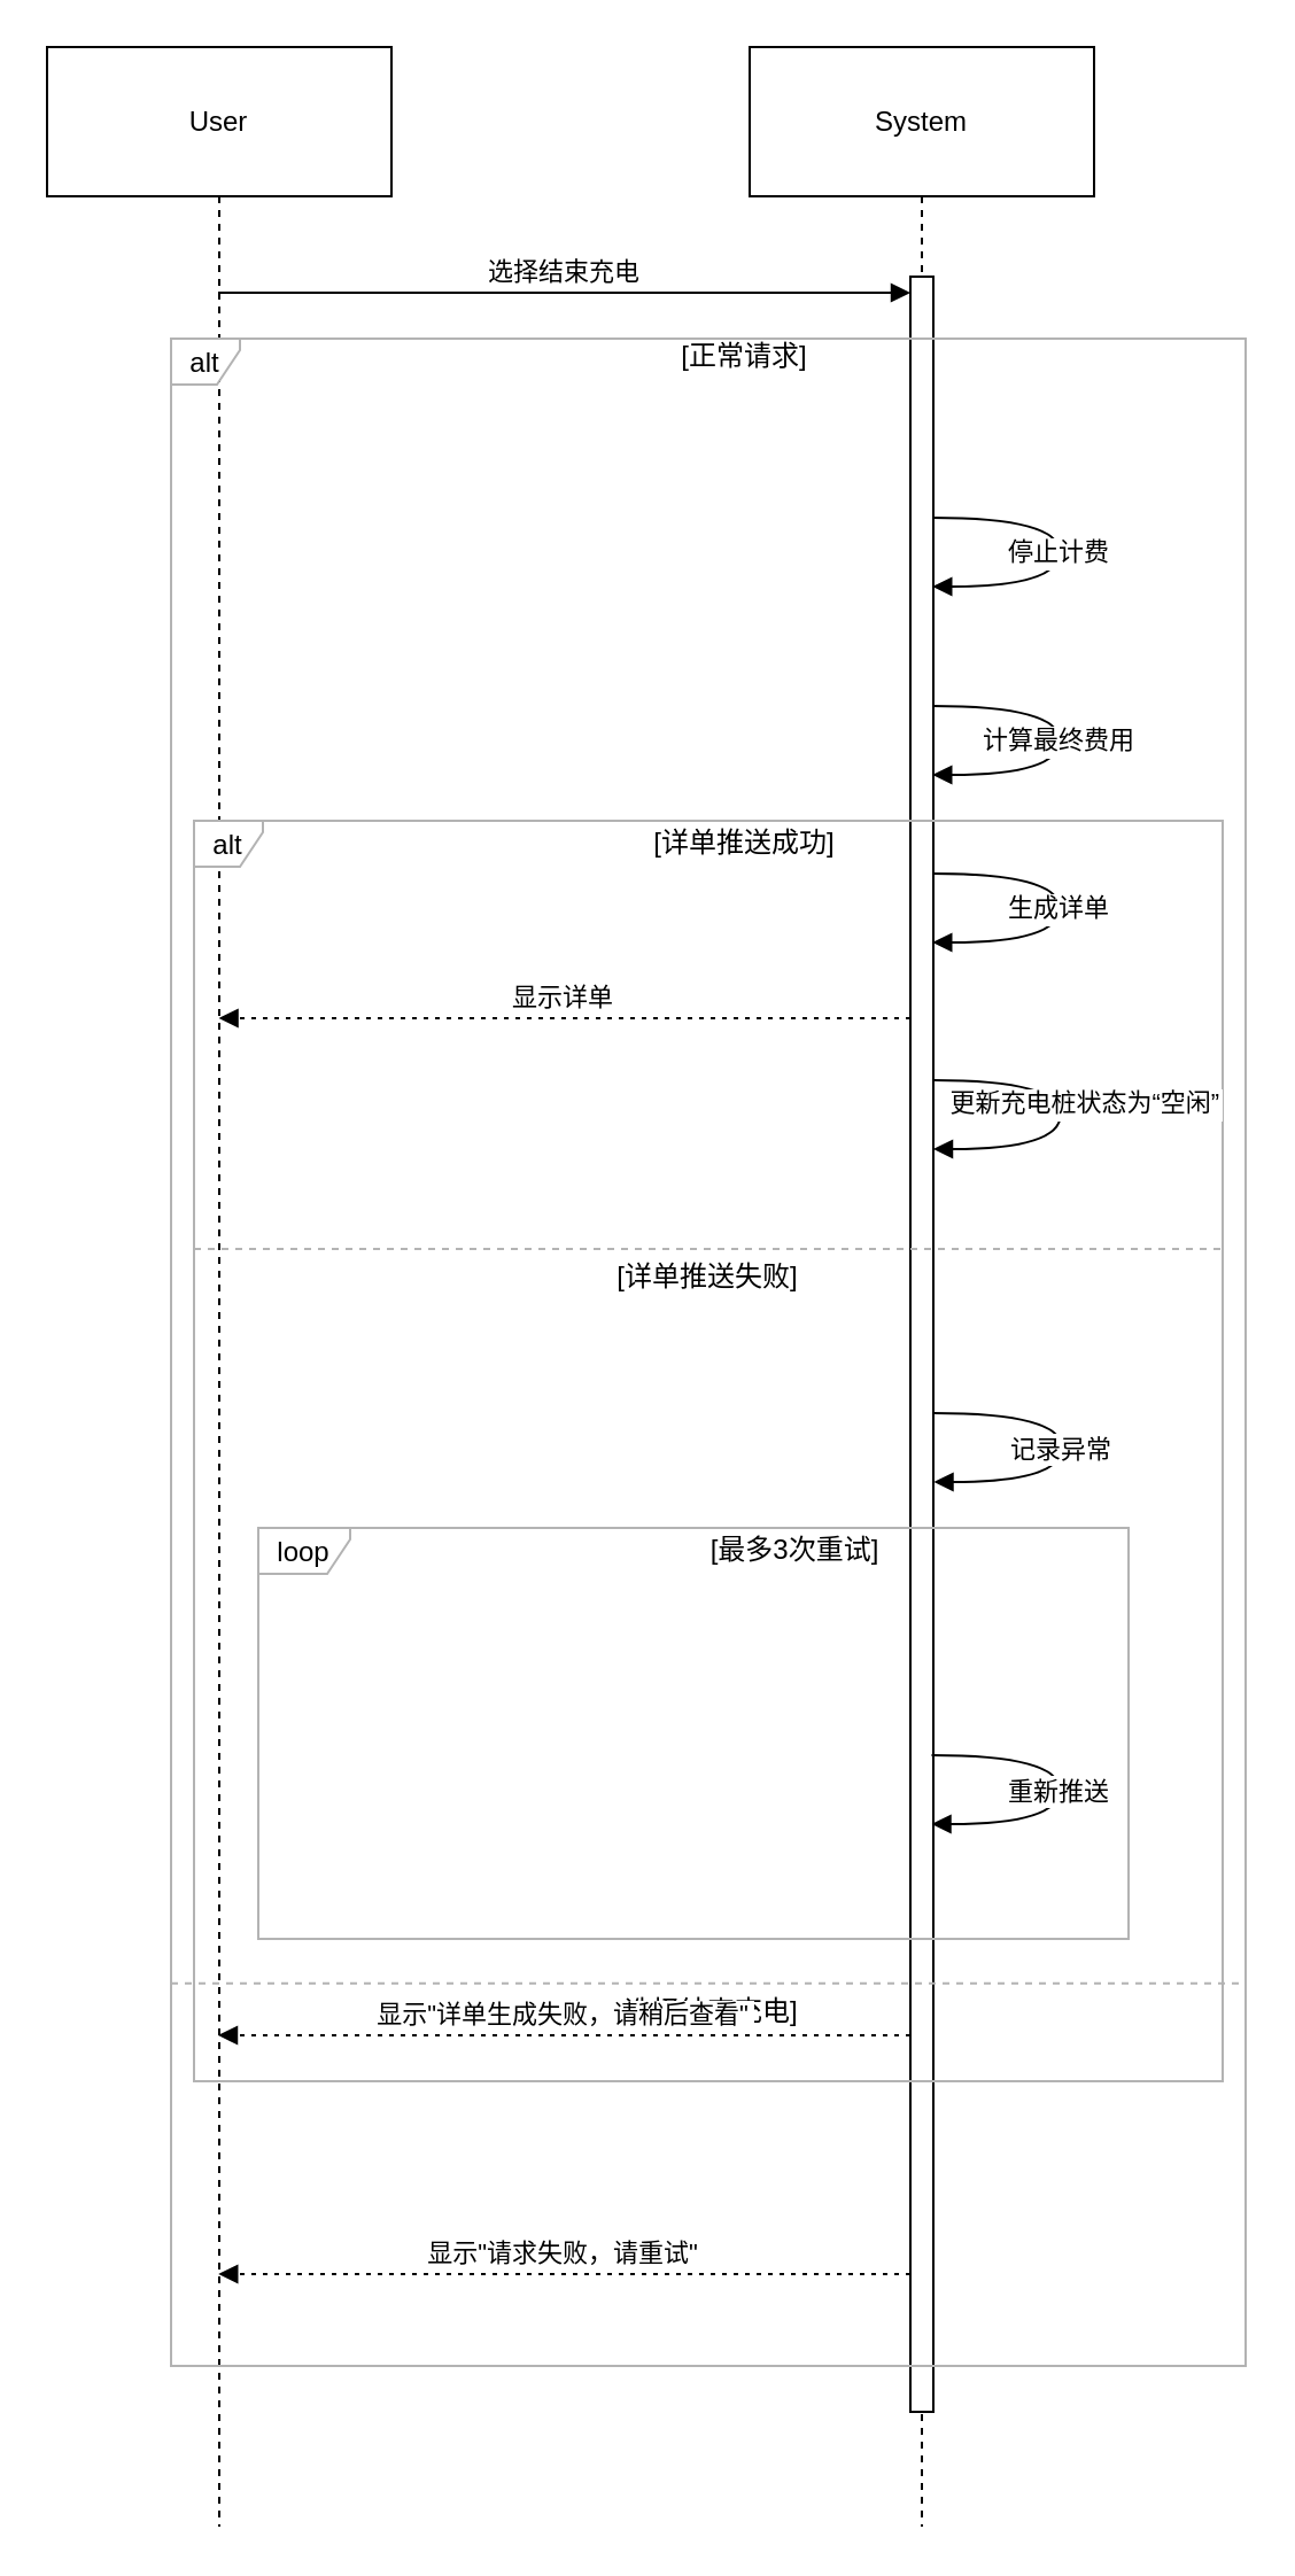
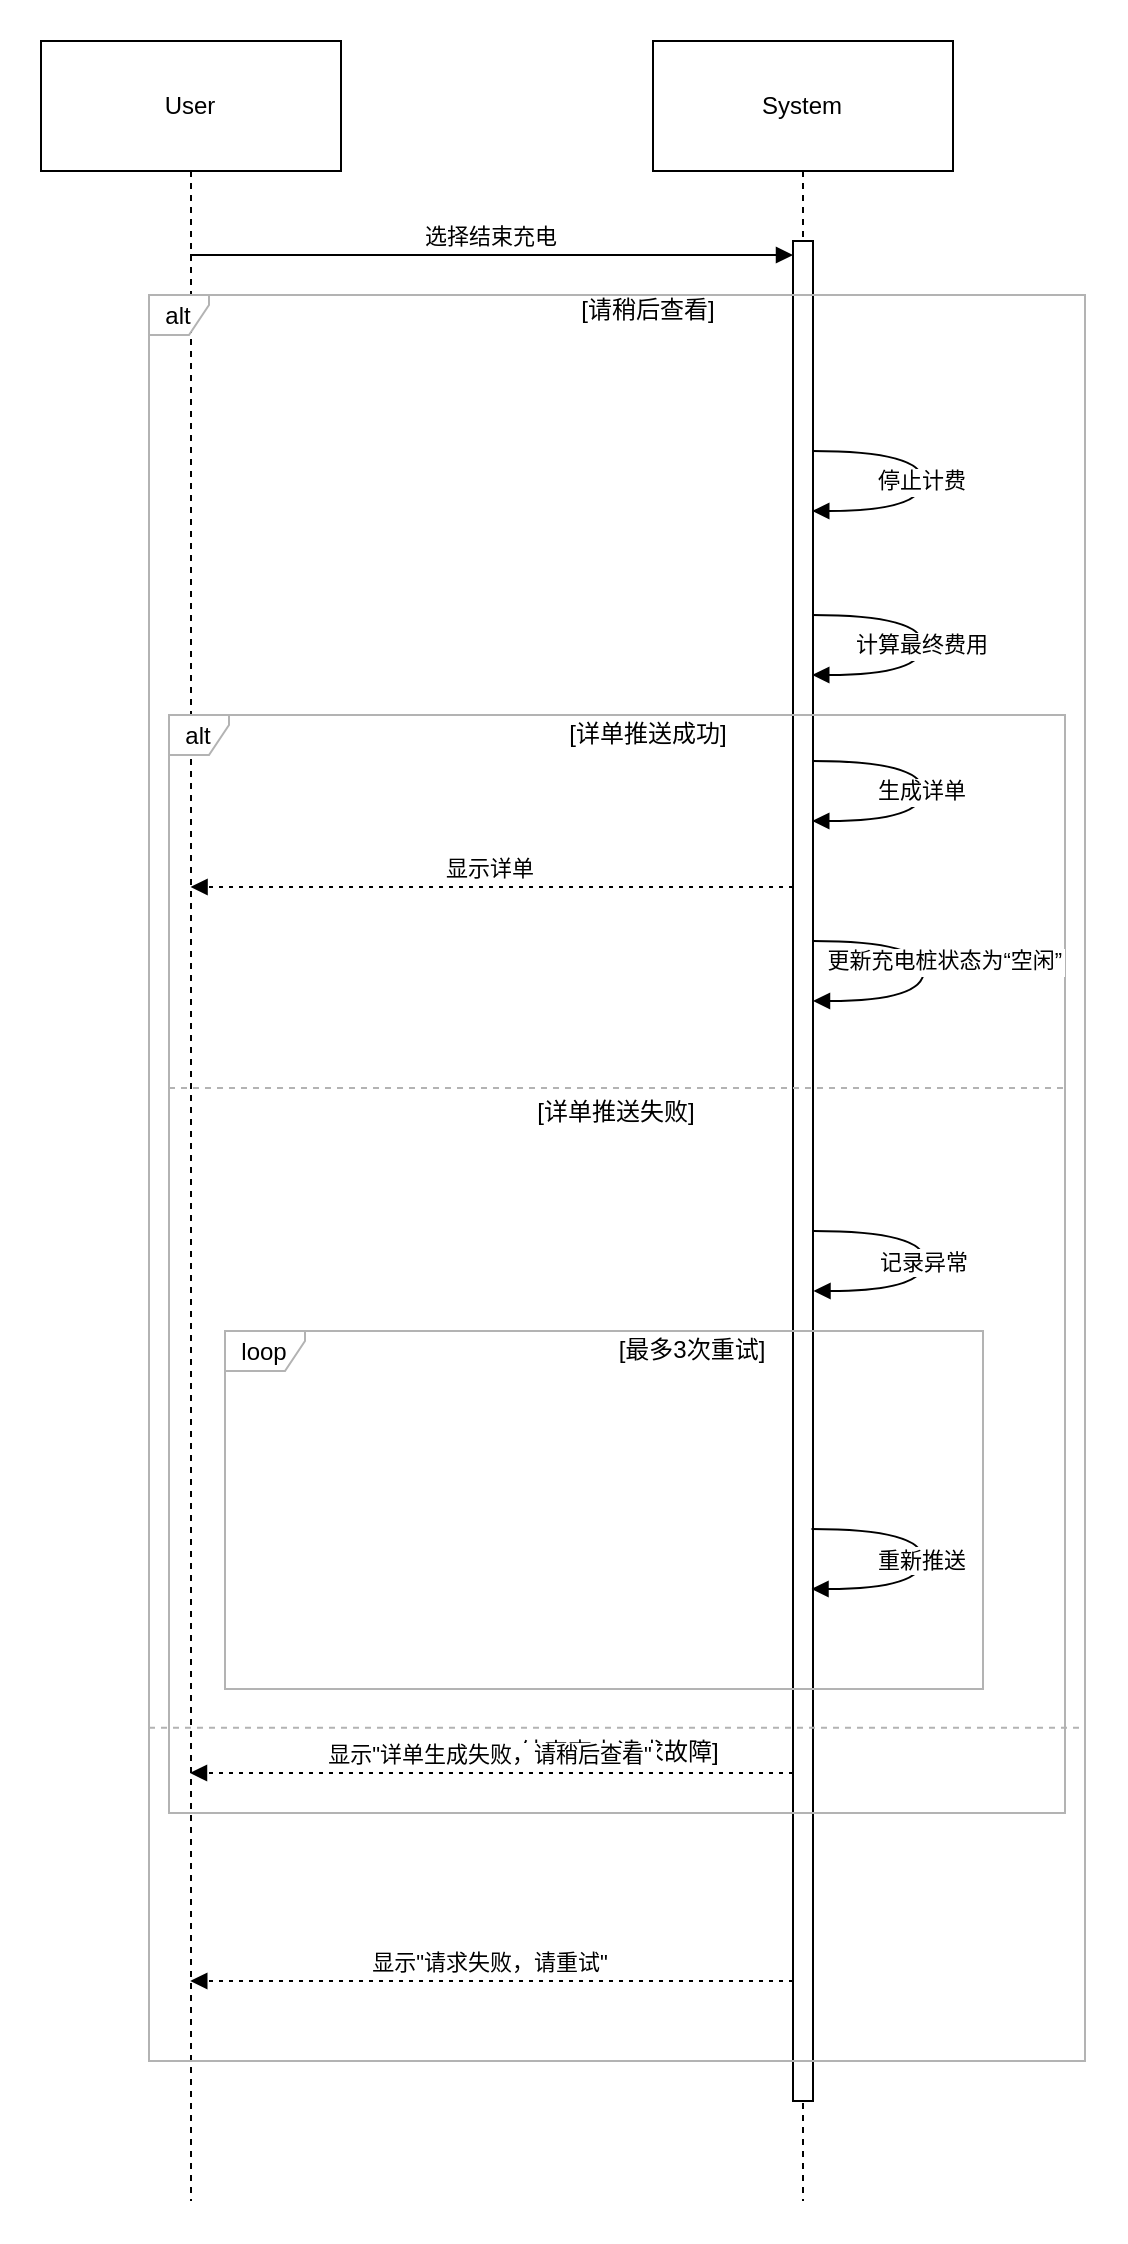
  <mxCell id="0" />
  <mxCell id="1" parent="0" />
  <mxCell id="2" value="User" style="shape=umlLifeline;perimeter=lifelinePerimeter;whiteSpace=wrap;container=1;dropTarget=0;collapsible=0;recursiveResize=0;outlineConnect=0;portConstraint=eastwest;newEdgeStyle={&quot;edgeStyle&quot;:&quot;elbowEdgeStyle&quot;,&quot;elbow&quot;:&quot;vertical&quot;,&quot;curved&quot;:0,&quot;rounded&quot;:0};size=65;" vertex="1" parent="1"><mxGeometry x="20" y="20" width="150" height="1080" as="geometry" /></mxCell>
  <mxCell id="3" value="System" style="shape=umlLifeline;perimeter=lifelinePerimeter;whiteSpace=wrap;container=1;dropTarget=0;collapsible=0;recursiveResize=0;outlineConnect=0;portConstraint=eastwest;newEdgeStyle={&quot;edgeStyle&quot;:&quot;elbowEdgeStyle&quot;,&quot;elbow&quot;:&quot;vertical&quot;,&quot;curved&quot;:0,&quot;rounded&quot;:0};size=65;" vertex="1" parent="1"><mxGeometry x="326" y="20" width="150" height="1080" as="geometry" /></mxCell>
  <mxCell id="4" value="" style="points=[];perimeter=orthogonalPerimeter;outlineConnect=0;targetShapes=umlLifeline;portConstraint=eastwest;newEdgeStyle={&quot;edgeStyle&quot;:&quot;elbowEdgeStyle&quot;,&quot;elbow&quot;:&quot;vertical&quot;,&quot;curved&quot;:0,&quot;rounded&quot;:0}" vertex="1" parent="3"><mxGeometry x="70" width="10" as="geometry" /></mxCell>
  <mxCell id="5" value="" style="html=1;points=[[0,0,0,0,5],[0,1,0,0,-5],[1,0,0,0,5],[1,1,0,0,-5]];perimeter=orthogonalPerimeter;outlineConnect=0;targetShapes=umlLifeline;portConstraint=eastwest;newEdgeStyle={&quot;curved&quot;:0,&quot;rounded&quot;:0};" vertex="1" parent="3"><mxGeometry x="70" y="100" width="10" height="930" as="geometry" /></mxCell>
  <mxCell id="6" value="loop" style="shape=umlFrame;pointerEvents=0;dropTarget=0;strokeColor=#B3B3B3;height=20;width=40" vertex="1" parent="1"><mxGeometry x="112" y="665" width="379" height="179" as="geometry" /></mxCell>
  <mxCell id="7" value="[最多3次重试]" style="text;strokeColor=none;fillColor=none;align=center;verticalAlign=middle;whiteSpace=wrap;" vertex="1" parent="6"><mxGeometry x="89.176" width="289.824" height="20" as="geometry" /></mxCell>
  <mxCell id="8" value="alt" style="shape=umlFrame;pointerEvents=0;dropTarget=0;strokeColor=#B3B3B3;height=20;width=30" vertex="1" parent="1"><mxGeometry x="84" y="357" width="448" height="549" as="geometry" /></mxCell>
  <mxCell id="9" value="[详单推送成功]" style="text;strokeColor=none;fillColor=none;align=center;verticalAlign=middle;whiteSpace=wrap;" vertex="1" parent="8"><mxGeometry x="32.23" width="415.77" height="20" as="geometry" /></mxCell>
  <mxCell id="10" value="[详单推送失败]" style="shape=line;dashed=1;whiteSpace=wrap;verticalAlign=top;labelPosition=center;verticalLabelPosition=middle;align=center;strokeColor=#B3B3B3;" vertex="1" parent="8"><mxGeometry y="185" width="448.0" height="3" as="geometry" /></mxCell>
  <mxCell id="11" value="alt" style="shape=umlFrame;pointerEvents=0;dropTarget=0;strokeColor=#B3B3B3;height=20;width=30" vertex="1" parent="1"><mxGeometry x="74" y="147" width="468" height="883" as="geometry" /></mxCell>
- <mxCell id="12" value="[正常请求]" style="text;strokeColor=none;fillColor=none;align=center;verticalAlign=middle;whiteSpace=wrap;" vertex="1" parent="11"><mxGeometry x="32.128" width="435.872" height="16.708" as="geometry" /></mxCell>
- <mxCell id="13" value="[选择结束充电]" style="shape=line;dashed=1;whiteSpace=wrap;verticalAlign=top;labelPosition=center;verticalLabelPosition=middle;align=center;strokeColor=#B3B3B3;" vertex="1" parent="11"><mxGeometry y="715.088" width="468" height="2.506" as="geometry" /></mxCell>
+ <mxCell id="12" value="[请稍后查看]" style="text;strokeColor=none;fillColor=none;align=center;verticalAlign=middle;whiteSpace=wrap;" vertex="1" parent="11"><mxGeometry x="32.128" width="435.872" height="16.708" as="geometry" /></mxCell>
+ <mxCell id="13" value="[结束充电请求故障]" style="shape=line;dashed=1;whiteSpace=wrap;verticalAlign=top;labelPosition=center;verticalLabelPosition=middle;align=center;strokeColor=#B3B3B3;" vertex="1" parent="11"><mxGeometry y="715.088" width="468" height="2.506" as="geometry" /></mxCell>
  <mxCell id="14" value="选择结束充电" style="verticalAlign=bottom;edgeStyle=elbowEdgeStyle;elbow=vertical;curved=0;rounded=0;endArrow=block;" edge="1" parent="1" source="2" target="5"><mxGeometry relative="1" as="geometry"><Array as="points"><mxPoint x="255" y="127" /></Array></mxGeometry></mxCell>
  <mxCell id="15" value="停止计费" style="curved=1;endArrow=block;rounded=0;" edge="1" parent="1"><mxGeometry relative="1" as="geometry"><Array as="points"><mxPoint x="461" y="225" /><mxPoint x="461" y="255" /></Array><mxPoint x="405.63" y="225" as="sourcePoint" /><mxPoint x="405.63" y="255" as="targetPoint" /></mxGeometry></mxCell>
  <mxCell id="16" value="计算最终费用" style="curved=1;endArrow=block;rounded=0;" edge="1" parent="1"><mxGeometry relative="1" as="geometry"><Array as="points"><mxPoint x="461" y="307" /><mxPoint x="461" y="337" /></Array><mxPoint x="405.63" y="307" as="sourcePoint" /><mxPoint x="405.63" y="337" as="targetPoint" /></mxGeometry></mxCell>
  <mxCell id="17" value="生成详单" style="curved=1;endArrow=block;rounded=0;" edge="1" parent="1"><mxGeometry relative="1" as="geometry"><Array as="points"><mxPoint x="461" y="380" /><mxPoint x="461" y="410" /></Array><mxPoint x="405.63" y="380" as="sourcePoint" /><mxPoint x="405.63" y="410" as="targetPoint" /></mxGeometry></mxCell>
  <mxCell id="18" value="显示详单" style="verticalAlign=bottom;edgeStyle=elbowEdgeStyle;elbow=vertical;curved=0;rounded=0;dashed=1;dashPattern=2 3;endArrow=block;" edge="1" parent="1"><mxGeometry relative="1" as="geometry"><Array as="points"><mxPoint x="258" y="443" /></Array><mxPoint x="396" y="443" as="sourcePoint" /><mxPoint x="94.786" y="443" as="targetPoint" /></mxGeometry></mxCell>
  <mxCell id="19" value="记录异常" style="curved=1;endArrow=block;rounded=0;" edge="1" parent="1"><mxGeometry relative="1" as="geometry"><Array as="points"><mxPoint x="462" y="615" /><mxPoint x="462" y="645" /></Array><mxPoint x="406.25" y="615" as="sourcePoint" /><mxPoint x="406.25" y="645" as="targetPoint" /></mxGeometry></mxCell>
  <mxCell id="20" value="重新推送" style="curved=1;endArrow=block;rounded=0;" edge="1" parent="1"><mxGeometry relative="1" as="geometry"><Array as="points"><mxPoint x="461" y="764" /><mxPoint x="461" y="794" /></Array><mxPoint x="405.25" y="764" as="sourcePoint" /><mxPoint x="405.25" y="794" as="targetPoint" /></mxGeometry></mxCell>
  <mxCell id="21" value="显示&quot;详单生成失败，请稍后查看&quot;" style="verticalAlign=bottom;edgeStyle=elbowEdgeStyle;elbow=vertical;curved=0;rounded=0;dashed=1;dashPattern=2 3;endArrow=block;" edge="1" parent="1" source="5" target="2"><mxGeometry relative="1" as="geometry"><Array as="points"><mxPoint x="258" y="886" /></Array></mxGeometry></mxCell>
  <mxCell id="22" value="显示&quot;请求失败，请重试&quot;" style="verticalAlign=bottom;edgeStyle=elbowEdgeStyle;elbow=vertical;curved=0;rounded=0;dashed=1;dashPattern=2 3;endArrow=block;" edge="1" parent="1"><mxGeometry relative="1" as="geometry"><Array as="points"><mxPoint x="258" y="990" /></Array><mxPoint x="396" y="990" as="sourcePoint" /><mxPoint x="94.63" y="990" as="targetPoint" /></mxGeometry></mxCell>
  <mxCell id="23" value="更新充电桩状态为“空闲”" style="curved=1;endArrow=block;rounded=0;" edge="1" parent="1"><mxGeometry x="-0.071" y="11" relative="1" as="geometry"><Array as="points"><mxPoint x="461.37" y="470" /><mxPoint x="461.37" y="500" /></Array><mxPoint x="406" y="470" as="sourcePoint" /><mxPoint x="406" y="500" as="targetPoint" /><mxPoint as="offset" /></mxGeometry></mxCell>
